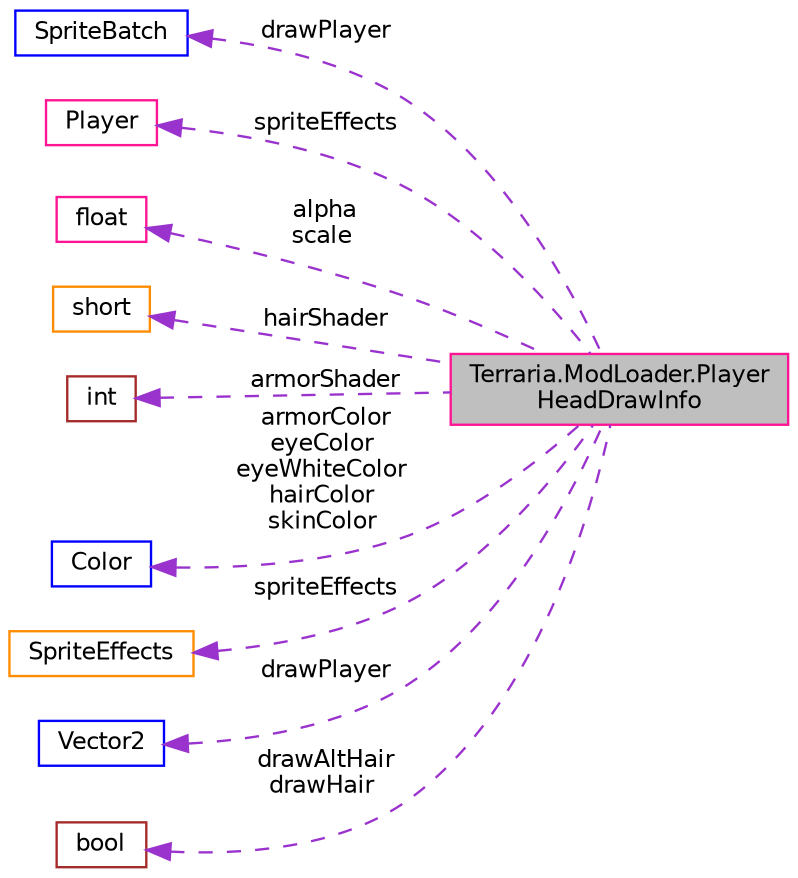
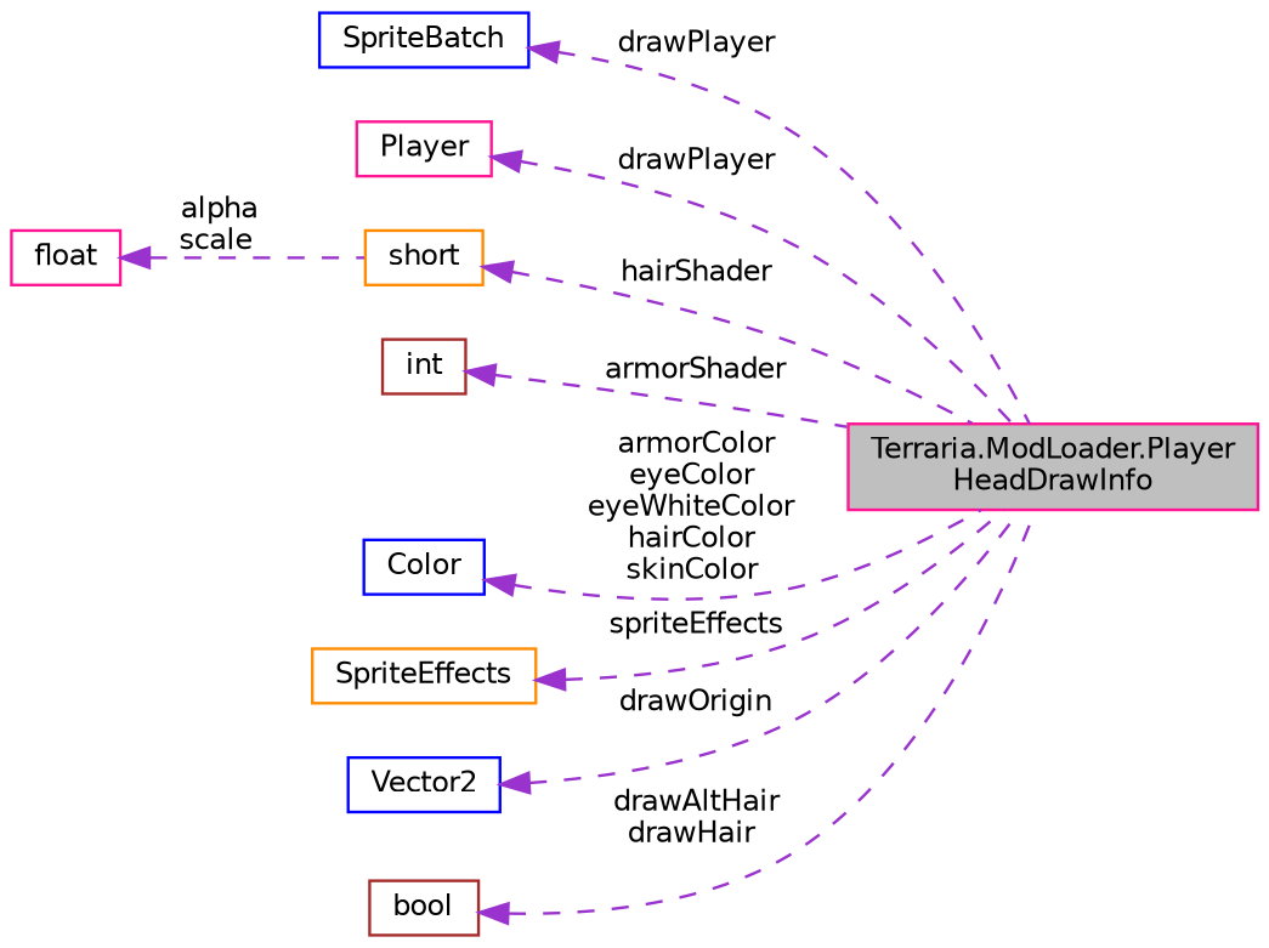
  digraph {
    fontname="DejaVu Sans"
    rankdir=LR
    node [color=deeppink fillcolor=white fontname="DejaVu Sans" fontsize=10 shape=record style=filled]
    edge [color=darkorchid3 dir=back fontname="DejaVu Sans" fontsize=10 labelfontname=Helvetica labelfontsize=10 style=dashed]
    n1 [fillcolor=grey75 fontcolor=black height=0.2 label="Terraria.ModLoader.Player\lHeadDrawInfo" width=0.4]
    n2 [color=blue height=0.2 label=SpriteBatch width=0.4]
    n3 [height=0.2 label=Player width=0.4]
    n4 [height=0.2 label=float width=0.4]
    n5 [color=darkorange height=0.2 label=short width=0.4]
    n6 [color=brown height=0.2 label=int width=0.4]
    n7 [color=blue height=0.2 label=Color width=0.4]
    n8 [color=darkorange height=0.2 label=SpriteEffects width=0.4]
    n9 [color=blue height=0.2 label=Vector2 width=0.4]
    n10 [color=brown height=0.2 label=bool width=0.4]
    n2 -> n1 [label=" drawPlayer"]
-   n3 -> n1 [label=" spriteEffects"]
-   n4 -> n1 [label=" alpha\nscale"]
+   n3 -> n1 [label=" drawPlayer"]
+   n4 -> n5 [label=" alpha\nscale"]
    n5 -> n1 [label=" hairShader"]
    n6 -> n1 [label=" armorShader"]
    n7 -> n1 [label=" armorColor\neyeColor\neyeWhiteColor\nhairColor\nskinColor"]
    n8 -> n1 [label=" spriteEffects"]
-   n9 -> n1 [label=" drawPlayer"]
+   n9 -> n1 [label=" drawOrigin"]
    n10 -> n1 [label=" drawAltHair\ndrawHair"]
  }
